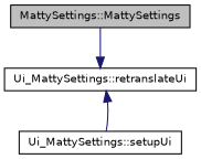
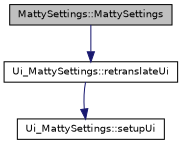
  digraph {
    rankdir=TB
    node [color=black fillcolor=white fontname=Helvetica fontsize=10 shape=record style=filled]
    edge [color=midnightblue fontname=Helvetica fontsize=10 labelfontname=Helvetica labelfontsize=10 style=solid]
    n1 [fillcolor=grey75 fontcolor=black height=0.2 label="MattySettings::MattySettings" width=0.4]
    n2 [height=0.2 label="Ui_MattySettings::retranslateUi" width=0.4]
    n3 [height=0.2 label="Ui_MattySettings::setupUi" width=0.4]
    n1 -> n2
-   n3 -> n2
+   n2 -> n3
  }
